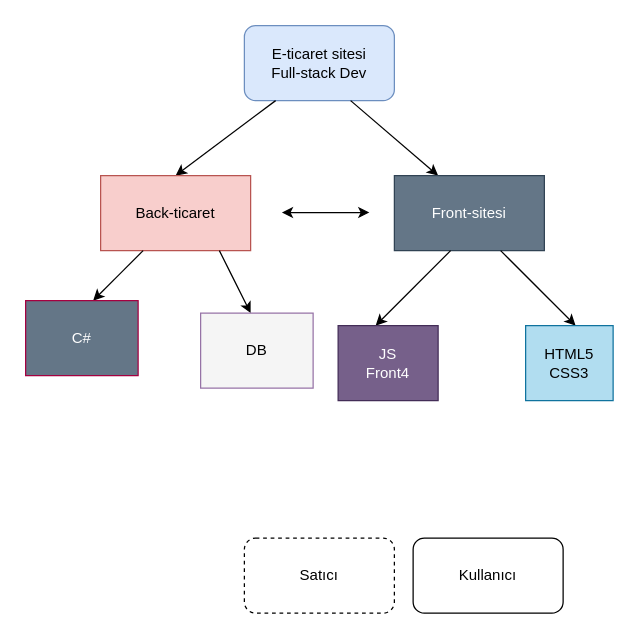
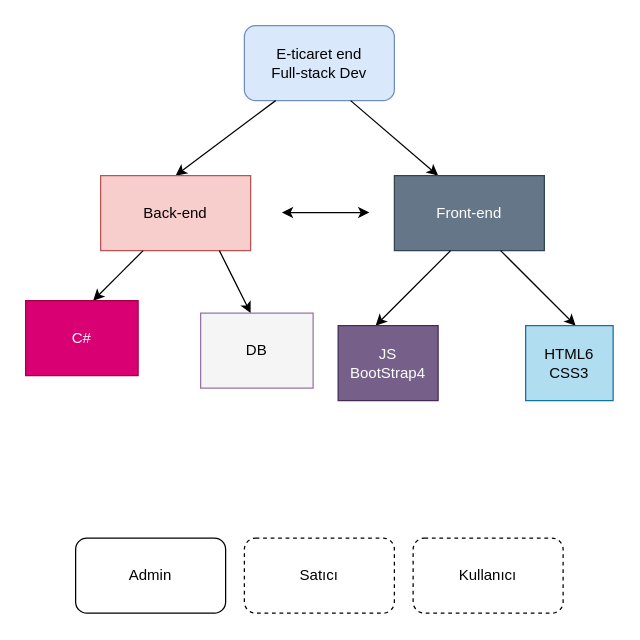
  <mxCell id="0" />
  <mxCell id="1" parent="0" />
- <mxCell id="2" value="E-ticaret sitesi&lt;br&gt;Full-stack Dev" style="rounded=1;whiteSpace=wrap;html=1;fillColor=#dae8fc;strokeColor=#6c8ebf;" parent="1" vertex="1"><mxGeometry x="195" y="20" width="120" height="60" as="geometry" /></mxCell>
+ <mxCell id="2" value="E-ticaret end&lt;br&gt;Full-stack Dev" style="rounded=1;whiteSpace=wrap;html=1;fillColor=#dae8fc;strokeColor=#6c8ebf;" parent="1" vertex="1"><mxGeometry x="195" y="20" width="120" height="60" as="geometry" /></mxCell>
  <mxCell id="3" value="" style="endArrow=classic;html=1;rounded=0;" parent="1" edge="1"><mxGeometry width="50" height="50" relative="1" as="geometry"><mxPoint x="220" y="80" as="sourcePoint" /><mxPoint x="140" y="140" as="targetPoint" /></mxGeometry></mxCell>
  <mxCell id="4" value="" style="endArrow=classic;html=1;rounded=0;" parent="1" edge="1"><mxGeometry width="50" height="50" relative="1" as="geometry"><mxPoint x="280" y="80" as="sourcePoint" /><mxPoint x="350" y="140" as="targetPoint" /></mxGeometry></mxCell>
- <mxCell id="5" value="Kullanıcı" style="rounded=1;whiteSpace=wrap;html=1;" parent="1" vertex="1"><mxGeometry x="330" y="430" width="120" height="60" as="geometry" /></mxCell>
+ <mxCell id="5" value="Kullanıcı" style="rounded=1;whiteSpace=wrap;html=1;dashed=1;" parent="1" vertex="1"><mxGeometry x="330" y="430" width="120" height="60" as="geometry" /></mxCell>
+ <mxCell id="6" value="Admin" style="rounded=1;whiteSpace=wrap;html=1;" parent="1" vertex="1"><mxGeometry x="60" y="430" width="120" height="60" as="geometry" /></mxCell>
  <mxCell id="7" value="Satıcı" style="rounded=1;whiteSpace=wrap;html=1;dashed=1;" parent="1" vertex="1"><mxGeometry x="195" y="430" width="120" height="60" as="geometry" /></mxCell>
- <mxCell id="8" value="Back-ticaret" style="rounded=0;whiteSpace=wrap;html=1;fillColor=#f8cecc;strokeColor=#b85450;" parent="1" vertex="1"><mxGeometry x="80" y="140" width="120" height="60" as="geometry" /></mxCell>
- <mxCell id="9" value="Front-sitesi" style="rounded=0;whiteSpace=wrap;html=1;fillColor=#647687;strokeColor=#314354;fontColor=#ffffff;" parent="1" vertex="1"><mxGeometry x="315" y="140" width="120" height="60" as="geometry" /></mxCell>
+ <mxCell id="8" value="Back-end" style="rounded=0;whiteSpace=wrap;html=1;fillColor=#f8cecc;strokeColor=#b85450;" parent="1" vertex="1"><mxGeometry x="80" y="140" width="120" height="60" as="geometry" /></mxCell>
+ <mxCell id="9" value="Front-end" style="rounded=0;whiteSpace=wrap;html=1;fillColor=#647687;strokeColor=#314354;fontColor=#ffffff;" parent="1" vertex="1"><mxGeometry x="315" y="140" width="120" height="60" as="geometry" /></mxCell>
  <mxCell id="10" value="" style="endArrow=classic;html=1;rounded=0;" parent="1" edge="1"><mxGeometry width="50" height="50" relative="1" as="geometry"><mxPoint x="114" y="200" as="sourcePoint" /><mxPoint x="74" y="240" as="targetPoint" /><Array as="points"><mxPoint x="94" y="220" /></Array></mxGeometry></mxCell>
  <mxCell id="11" value="" style="endArrow=classic;html=1;rounded=0;" parent="1" edge="1"><mxGeometry width="50" height="50" relative="1" as="geometry"><mxPoint x="175" y="200" as="sourcePoint" /><mxPoint x="200" y="250" as="targetPoint" /><Array as="points"><mxPoint x="185" y="220" /></Array></mxGeometry></mxCell>
- <mxCell id="12" value="C#" style="rounded=0;whiteSpace=wrap;html=1;fillColor=#647687;fontColor=#ffffff;strokeColor=#A50040;" parent="1" vertex="1"><mxGeometry x="20" y="240" width="90" height="60" as="geometry" /></mxCell>
+ <mxCell id="12" value="C#" style="rounded=0;whiteSpace=wrap;html=1;fillColor=#d80073;fontColor=#ffffff;strokeColor=#A50040;" parent="1" vertex="1"><mxGeometry x="20" y="240" width="90" height="60" as="geometry" /></mxCell>
  <mxCell id="13" value="DB" style="rounded=0;whiteSpace=wrap;html=1;fillColor=#f5f5f5;strokeColor=#9673a6;" parent="1" vertex="1"><mxGeometry x="160" y="250" width="90" height="60" as="geometry" /></mxCell>
  <mxCell id="14" value="" style="endArrow=classic;html=1;rounded=0;" parent="1" edge="1"><mxGeometry width="50" height="50" relative="1" as="geometry"><mxPoint x="360" y="200" as="sourcePoint" /><mxPoint x="300" y="260" as="targetPoint" /></mxGeometry></mxCell>
  <mxCell id="15" value="" style="endArrow=classic;html=1;rounded=0;" parent="1" edge="1"><mxGeometry width="50" height="50" relative="1" as="geometry"><mxPoint x="400" y="200" as="sourcePoint" /><mxPoint x="460" y="260" as="targetPoint" /></mxGeometry></mxCell>
- <mxCell id="16" value="JS&lt;br&gt;Front4" style="rounded=0;whiteSpace=wrap;html=1;fillColor=#76608a;fontColor=#ffffff;strokeColor=#432D57;" parent="1" vertex="1"><mxGeometry x="270" y="260" width="80" height="60" as="geometry" /></mxCell>
- <mxCell id="17" value="HTML5&lt;br&gt;CSS3" style="rounded=0;whiteSpace=wrap;html=1;fillColor=#b1ddf0;strokeColor=#10739e;" parent="1" vertex="1"><mxGeometry x="420" y="260" width="70" height="60" as="geometry" /></mxCell>
+ <mxCell id="16" value="JS&lt;br&gt;BootStrap4" style="rounded=0;whiteSpace=wrap;html=1;fillColor=#76608a;fontColor=#ffffff;strokeColor=#432D57;" parent="1" vertex="1"><mxGeometry x="270" y="260" width="80" height="60" as="geometry" /></mxCell>
+ <mxCell id="17" value="HTML6&lt;br&gt;CSS3" style="rounded=0;whiteSpace=wrap;html=1;fillColor=#b1ddf0;strokeColor=#10739e;" parent="1" vertex="1"><mxGeometry x="420" y="260" width="70" height="60" as="geometry" /></mxCell>
  <mxCell id="18" value="" style="endArrow=classic;startArrow=classic;html=1;rounded=0;" parent="1" edge="1"><mxGeometry width="50" height="50" relative="1" as="geometry"><mxPoint x="225" y="169.5" as="sourcePoint" /><mxPoint x="295" y="169.5" as="targetPoint" /></mxGeometry></mxCell>
